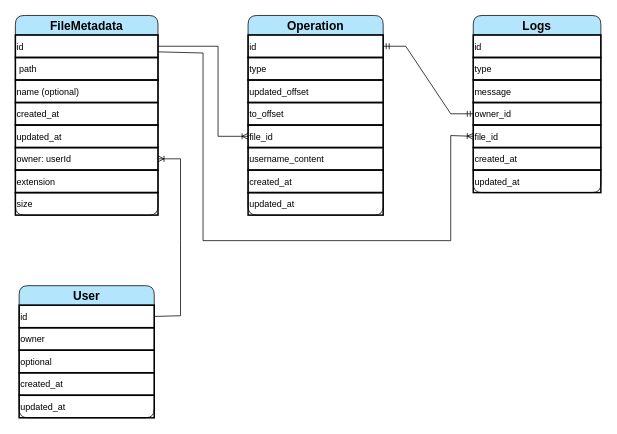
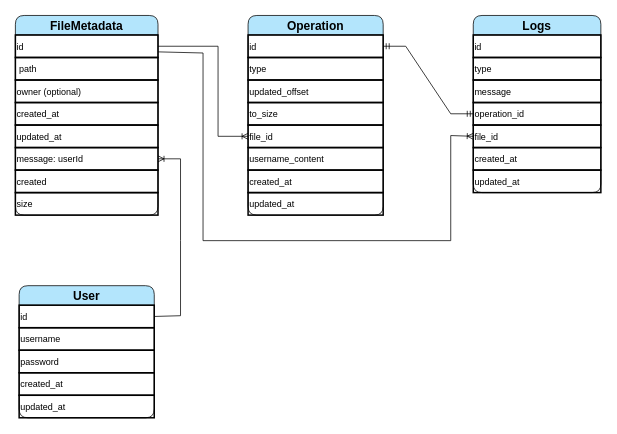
  <mxCell id="0" />
  <mxCell id="1" parent="0" />
  <mxCell id="2" value="FileMetadata" style="swimlane;childLayout=stackLayout;horizontal=1;startSize=26;horizontalStack=0;resizeParent=1;fillColor=#B3E5FC;fontSize=16;rounded=1;" parent="1" vertex="1"><mxGeometry x="20" y="20" width="190" height="266" as="geometry" /></mxCell>
  <mxCell id="3" value="id" style="style=&quot;text;strokeColor=#000000;strokeWidth=2;fillColor=none;fontSize=12;align=left;leftPadding=100px;rightPadding=100;&quot;" parent="2" vertex="1"><mxGeometry y="26" width="190" height="30" as="geometry" /></mxCell>
  <mxCell id="4" value=" path" style="style=&quot;text;strokeColor=#000000;strokeWidth=2;fillColor=none;fontSize=12;align=left;leftPadding=10;&quot;" parent="2" vertex="1"><mxGeometry y="56" width="190" height="30" as="geometry" /></mxCell>
- <mxCell id="5" value="name (optional)" style="style=&quot;text;strokeColor=#000000;strokeWidth=2;fillColor=none;fontSize=12;align=left;leftPadding=10;&quot;" parent="2" vertex="1"><mxGeometry y="86" width="190" height="30" as="geometry" /></mxCell>
+ <mxCell id="5" value="owner (optional)" style="style=&quot;text;strokeColor=#000000;strokeWidth=2;fillColor=none;fontSize=12;align=left;leftPadding=10;&quot;" parent="2" vertex="1"><mxGeometry y="86" width="190" height="30" as="geometry" /></mxCell>
  <mxCell id="6" value="created_at" style="style=&quot;text;strokeColor=#000000;strokeWidth=2;fillColor=none;fontSize=12;align=left;leftPadding=10;&quot;" vertex="1" parent="2"><mxGeometry y="116" width="190" height="30" as="geometry" /></mxCell>
  <mxCell id="7" value="updated_at" style="style=&quot;text;strokeColor=#000000;strokeWidth=2;fillColor=none;fontSize=12;align=left;leftPadding=10;&quot;" vertex="1" parent="2"><mxGeometry y="146" width="190" height="30" as="geometry" /></mxCell>
- <mxCell id="8" value="owner: userId" style="style=&quot;text;strokeColor=#000000;strokeWidth=2;fillColor=none;fontSize=12;align=left;leftPadding=10;&quot;" vertex="1" parent="2"><mxGeometry y="176" width="190" height="30" as="geometry" /></mxCell>
- <mxCell id="9" value="extension" style="style=&quot;text;strokeColor=#000000;strokeWidth=2;fillColor=none;fontSize=12;align=left;leftPadding=10;&quot;" vertex="1" parent="2"><mxGeometry y="206" width="190" height="30" as="geometry" /></mxCell>
+ <mxCell id="8" value="message: userId" style="style=&quot;text;strokeColor=#000000;strokeWidth=2;fillColor=none;fontSize=12;align=left;leftPadding=10;&quot;" vertex="1" parent="2"><mxGeometry y="176" width="190" height="30" as="geometry" /></mxCell>
+ <mxCell id="9" value="created" style="style=&quot;text;strokeColor=#000000;strokeWidth=2;fillColor=none;fontSize=12;align=left;leftPadding=10;&quot;" vertex="1" parent="2"><mxGeometry y="206" width="190" height="30" as="geometry" /></mxCell>
  <mxCell id="10" value="size" style="style=&quot;text;strokeColor=#000000;strokeWidth=2;fillColor=none;fontSize=12;align=left;leftPadding=10;&quot;" vertex="1" parent="2"><mxGeometry y="236" width="190" height="30" as="geometry" /></mxCell>
  <mxCell id="11" value="Operation" style="swimlane;childLayout=stackLayout;horizontal=1;startSize=26;horizontalStack=0;resizeParent=1;fillColor=#B3E5FC;fontSize=16;rounded=1;" vertex="1" parent="1"><mxGeometry x="330" y="20" width="180" height="266" as="geometry" /></mxCell>
  <mxCell id="12" value="id" style="style=&quot;text;strokeColor=#000000;strokeWidth=2;fillColor=none;fontSize=12;align=left;leftPadding=10;&quot;" vertex="1" parent="11"><mxGeometry y="26" width="180" height="30" as="geometry" /></mxCell>
  <mxCell id="13" value="type" style="style=&quot;text;strokeColor=#000000;strokeWidth=2;fillColor=none;fontSize=12;align=left;leftPadding=10;&quot;" vertex="1" parent="11"><mxGeometry y="56" width="180" height="30" as="geometry" /></mxCell>
  <mxCell id="14" value="updated_offset" style="style=&quot;text;strokeColor=#000000;strokeWidth=2;fillColor=none;fontSize=12;align=left;leftPadding=10;&quot;" vertex="1" parent="11"><mxGeometry y="86" width="180" height="30" as="geometry" /></mxCell>
- <mxCell id="15" value="to_offset" style="style=&quot;text;strokeColor=#000000;strokeWidth=2;fillColor=none;fontSize=12;align=left;leftPadding=10;&quot;" vertex="1" parent="11"><mxGeometry y="116" width="180" height="30" as="geometry" /></mxCell>
+ <mxCell id="15" value="to_size" style="style=&quot;text;strokeColor=#000000;strokeWidth=2;fillColor=none;fontSize=12;align=left;leftPadding=10;&quot;" vertex="1" parent="11"><mxGeometry y="116" width="180" height="30" as="geometry" /></mxCell>
  <mxCell id="16" value="file_id" style="style=&quot;text;strokeColor=#000000;strokeWidth=2;fillColor=none;fontSize=12;align=left;leftPadding=10;&quot;" vertex="1" parent="11"><mxGeometry y="146" width="180" height="30" as="geometry" /></mxCell>
  <mxCell id="17" value="username_content" style="style=&quot;text;strokeColor=#000000;strokeWidth=2;fillColor=none;fontSize=12;align=left;leftPadding=10;&quot;" vertex="1" parent="11"><mxGeometry y="176" width="180" height="30" as="geometry" /></mxCell>
  <mxCell id="18" value="created_at" style="style=&quot;text;strokeColor=#000000;strokeWidth=2;fillColor=none;fontSize=12;align=left;leftPadding=10;&quot;" vertex="1" parent="11"><mxGeometry y="206" width="180" height="30" as="geometry" /></mxCell>
  <mxCell id="19" value="updated_at" style="style=&quot;text;strokeColor=#000000;strokeWidth=2;fillColor=none;fontSize=12;align=left;leftPadding=10;&quot;" vertex="1" parent="11"><mxGeometry y="236" width="180" height="30" as="geometry" /></mxCell>
  <mxCell id="20" value="User" style="swimlane;childLayout=stackLayout;horizontal=1;startSize=26;horizontalStack=0;resizeParent=1;fillColor=#B3E5FC;fontSize=16;rounded=1;" vertex="1" parent="1"><mxGeometry x="25" y="380" width="180" height="176" as="geometry" /></mxCell>
  <mxCell id="21" value="id" style="style=&quot;text;strokeColor=#000000;strokeWidth=2;fillColor=none;fontSize=12;align=left;leftPadding=10;&quot;" vertex="1" parent="20"><mxGeometry y="26" width="180" height="30" as="geometry" /></mxCell>
- <mxCell id="22" value="owner" style="style=&quot;text;strokeColor=#000000;strokeWidth=2;fillColor=none;fontSize=12;align=left;leftPadding=10;&quot;" vertex="1" parent="20"><mxGeometry y="56" width="180" height="30" as="geometry" /></mxCell>
- <mxCell id="23" value="optional" style="style=&quot;text;strokeColor=#000000;strokeWidth=2;fillColor=none;fontSize=12;align=left;leftPadding=10;&quot;" vertex="1" parent="20"><mxGeometry y="86" width="180" height="30" as="geometry" /></mxCell>
+ <mxCell id="22" value="username" style="style=&quot;text;strokeColor=#000000;strokeWidth=2;fillColor=none;fontSize=12;align=left;leftPadding=10;&quot;" vertex="1" parent="20"><mxGeometry y="56" width="180" height="30" as="geometry" /></mxCell>
+ <mxCell id="23" value="password" style="style=&quot;text;strokeColor=#000000;strokeWidth=2;fillColor=none;fontSize=12;align=left;leftPadding=10;&quot;" vertex="1" parent="20"><mxGeometry y="86" width="180" height="30" as="geometry" /></mxCell>
  <mxCell id="24" value="created_at" style="style=&quot;text;strokeColor=#000000;strokeWidth=2;fillColor=none;fontSize=12;align=left;leftPadding=10;&quot;" vertex="1" parent="20"><mxGeometry y="116" width="180" height="30" as="geometry" /></mxCell>
  <mxCell id="25" value="updated_at" style="style=&quot;text;strokeColor=#000000;strokeWidth=2;fillColor=none;fontSize=12;align=left;leftPadding=10;&quot;" vertex="1" parent="20"><mxGeometry y="146" width="180" height="30" as="geometry" /></mxCell>
  <mxCell id="26" value="Logs" style="swimlane;childLayout=stackLayout;horizontal=1;startSize=26;horizontalStack=0;resizeParent=1;fillColor=#B3E5FC;fontSize=16;rounded=1;" vertex="1" parent="1"><mxGeometry x="630" y="20" width="170" height="236" as="geometry" /></mxCell>
  <mxCell id="27" value="id" style="style=&quot;text;strokeColor=#000000;strokeWidth=2;fillColor=none;fontSize=12;align=left;leftPadding=10;&quot;" vertex="1" parent="26"><mxGeometry y="26" width="170" height="30" as="geometry" /></mxCell>
  <mxCell id="28" value="type" style="style=&quot;text;strokeColor=#000000;strokeWidth=2;fillColor=none;fontSize=12;align=left;leftPadding=10;&quot;" vertex="1" parent="26"><mxGeometry y="56" width="170" height="30" as="geometry" /></mxCell>
  <mxCell id="29" value="message" style="style=&quot;text;strokeColor=#000000;strokeWidth=2;fillColor=none;fontSize=12;align=left;leftPadding=10;&quot;" vertex="1" parent="26"><mxGeometry y="86" width="170" height="30" as="geometry" /></mxCell>
- <mxCell id="30" value="owner_id" style="style=&quot;text;strokeColor=#000000;strokeWidth=2;fillColor=none;fontSize=12;align=left;leftPadding=10;&quot;" vertex="1" parent="26"><mxGeometry y="116" width="170" height="30" as="geometry" /></mxCell>
+ <mxCell id="30" value="operation_id" style="style=&quot;text;strokeColor=#000000;strokeWidth=2;fillColor=none;fontSize=12;align=left;leftPadding=10;&quot;" vertex="1" parent="26"><mxGeometry y="116" width="170" height="30" as="geometry" /></mxCell>
  <mxCell id="31" value="file_id" style="style=&quot;text;strokeColor=#000000;strokeWidth=2;fillColor=none;fontSize=12;align=left;leftPadding=10;&quot;" vertex="1" parent="26"><mxGeometry y="146" width="170" height="30" as="geometry" /></mxCell>
  <mxCell id="32" value="created_at" style="style=&quot;text;strokeColor=#000000;strokeWidth=2;fillColor=none;fontSize=12;align=left;leftPadding=10;&quot;" vertex="1" parent="26"><mxGeometry y="176" width="170" height="30" as="geometry" /></mxCell>
  <mxCell id="33" value="updated_at" style="style=&quot;text;strokeColor=#000000;strokeWidth=2;fillColor=none;fontSize=12;align=left;leftPadding=10;&quot;" vertex="1" parent="26"><mxGeometry y="206" width="170" height="30" as="geometry" /></mxCell>
  <mxCell id="34" value="" style="fontSize=12;html=1;endArrow=ERoneToMany;rounded=0;exitX=1;exitY=0.5;exitDx=0;exitDy=0;entryX=0;entryY=0.5;entryDx=0;entryDy=0;" edge="1" parent="1" source="3" target="16"><mxGeometry width="100" height="100" relative="1" as="geometry"><mxPoint x="500" y="350" as="sourcePoint" /><mxPoint x="600" y="250" as="targetPoint" /><Array as="points"><mxPoint x="290" y="61" /><mxPoint x="290" y="181" /></Array></mxGeometry></mxCell>
  <mxCell id="35" value="" style="fontSize=12;html=1;endArrow=ERoneToMany;rounded=0;exitX=1;exitY=0.5;exitDx=0;exitDy=0;entryX=1;entryY=0.5;entryDx=0;entryDy=0;" edge="1" parent="1" source="21" target="8"><mxGeometry width="100" height="100" relative="1" as="geometry"><mxPoint x="510" y="370" as="sourcePoint" /><mxPoint x="610" y="270" as="targetPoint" /><Array as="points"><mxPoint x="240" y="420" /><mxPoint x="240" y="320" /><mxPoint x="240" y="211" /></Array></mxGeometry></mxCell>
  <mxCell id="36" value="" style="fontSize=12;html=1;endArrow=ERoneToMany;rounded=0;exitX=1;exitY=0.75;exitDx=0;exitDy=0;movable=1;resizable=1;rotatable=1;deletable=1;editable=1;locked=0;connectable=1;entryX=0;entryY=0.5;entryDx=0;entryDy=0;" edge="1" parent="1" source="3" target="31"><mxGeometry width="100" height="100" relative="1" as="geometry"><mxPoint x="510" y="370" as="sourcePoint" /><mxPoint x="600" y="180" as="targetPoint" /><Array as="points"><mxPoint x="270" y="70" /><mxPoint x="270" y="320" /><mxPoint x="600" y="320" /><mxPoint x="600" y="180" /></Array></mxGeometry></mxCell>
  <mxCell id="37" value="" style="edgeStyle=entityRelationEdgeStyle;fontSize=12;html=1;endArrow=ERmandOne;startArrow=ERmandOne;rounded=0;exitX=1;exitY=0.5;exitDx=0;exitDy=0;entryX=0;entryY=0.5;entryDx=0;entryDy=0;" edge="1" parent="1" source="12" target="30"><mxGeometry width="100" height="100" relative="1" as="geometry"><mxPoint x="510" y="370" as="sourcePoint" /><mxPoint x="610" y="270" as="targetPoint" /></mxGeometry></mxCell>
